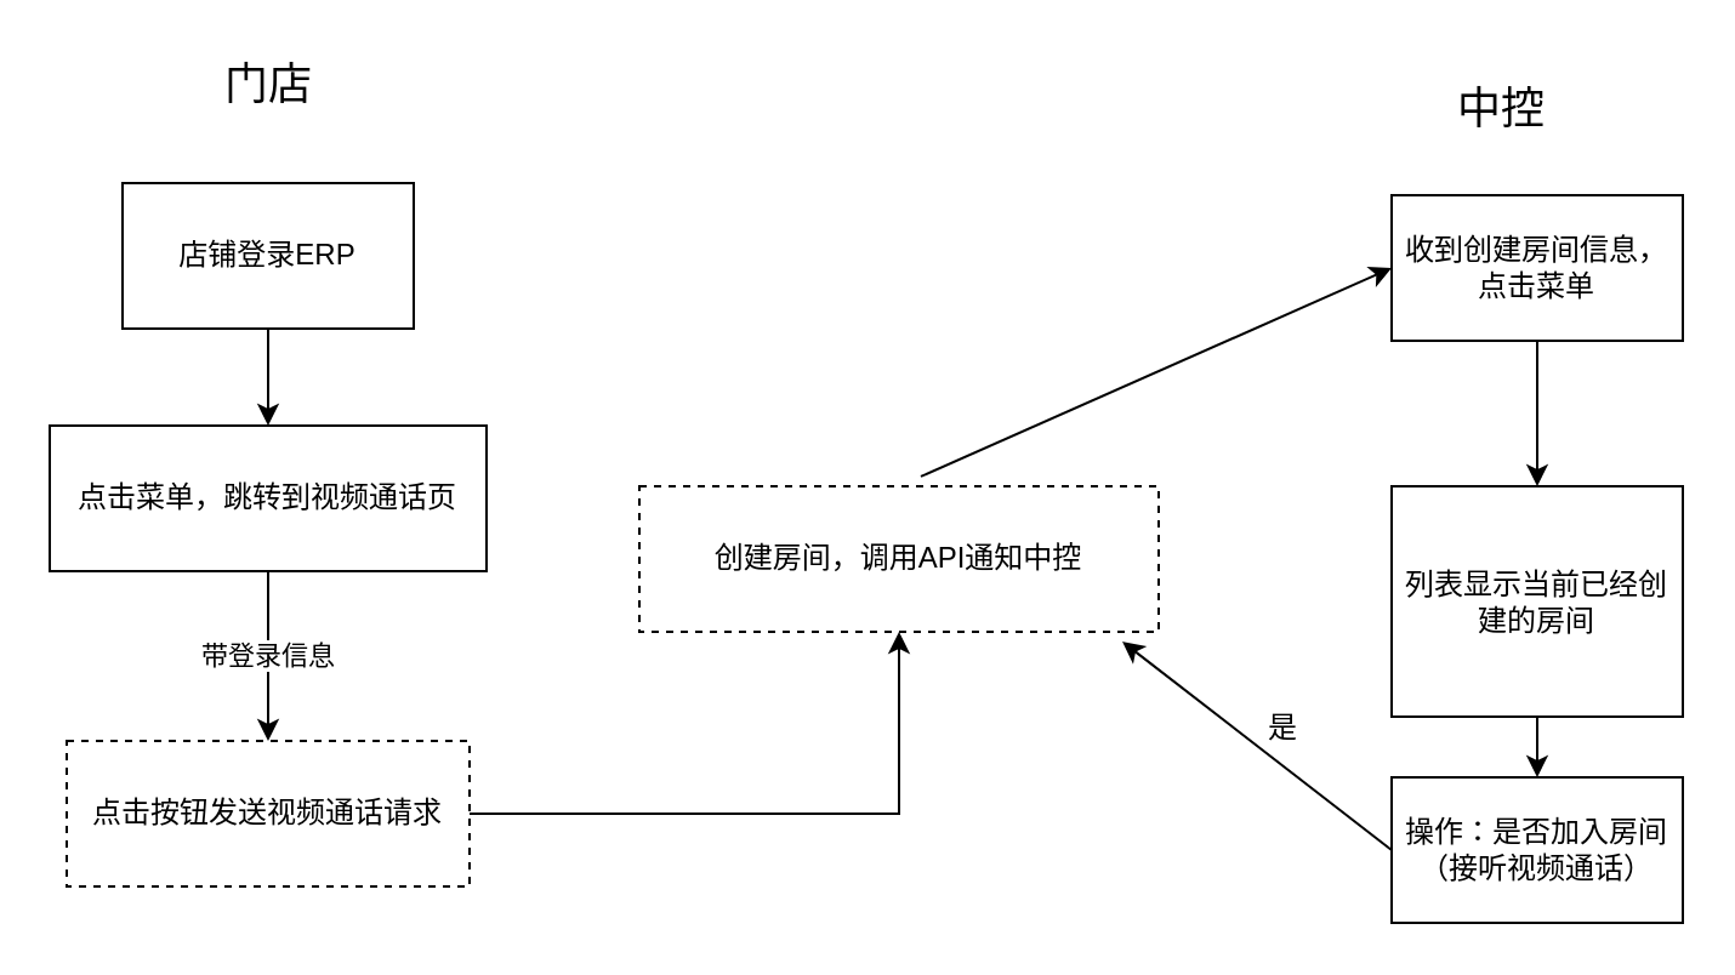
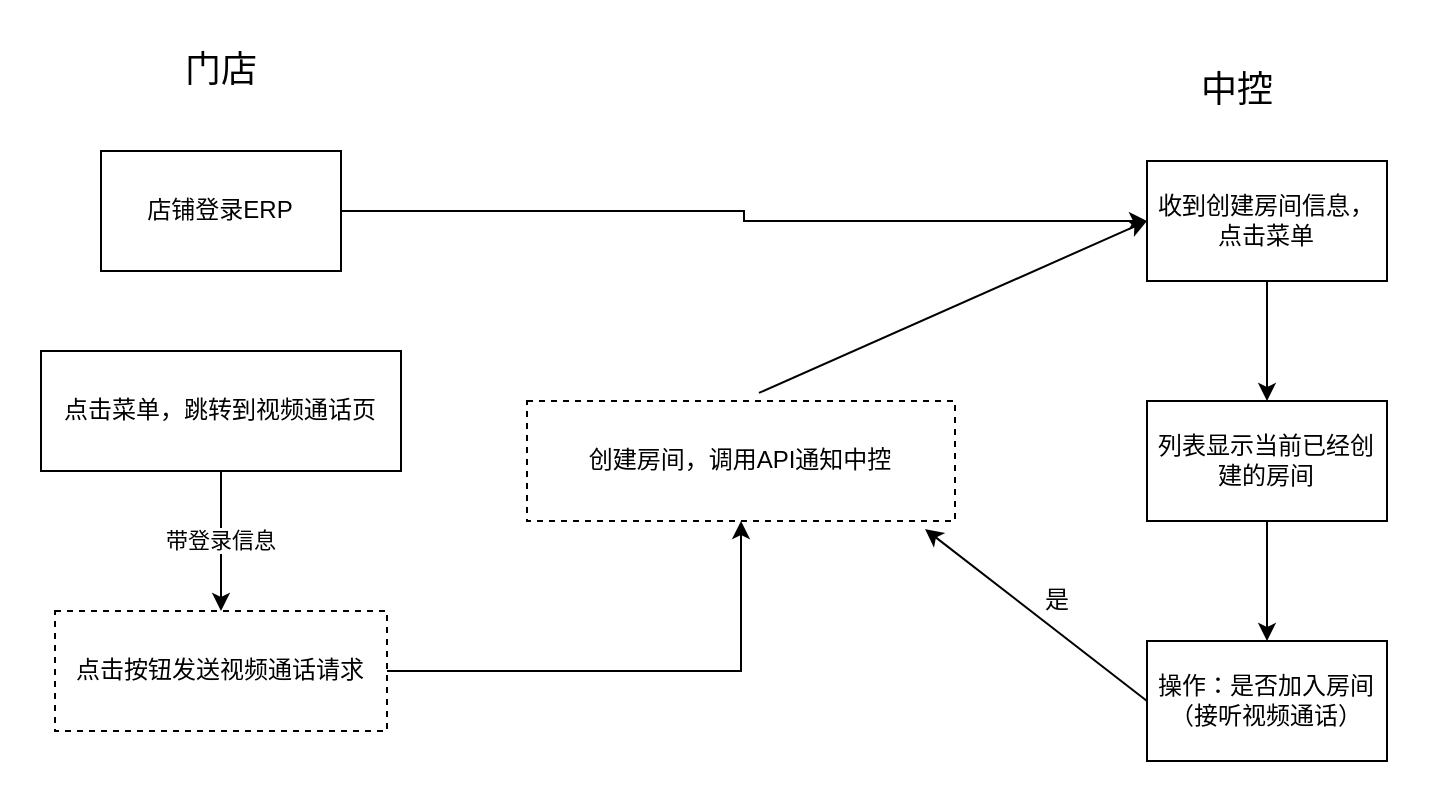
  <mxCell id="0" />
  <mxCell id="1" parent="0" />
- <mxCell id="2" style="edgeStyle=orthogonalEdgeStyle;rounded=0;orthogonalLoop=1;jettySize=auto;html=1;entryX=0.5;entryY=0;entryDx=0;entryDy=0;" edge="1" parent="1" source="3" target="5"><mxGeometry relative="1" as="geometry" /></mxCell>
+ <mxCell id="2" style="edgeStyle=orthogonalEdgeStyle;rounded=0;orthogonalLoop=1;jettySize=auto;html=1;" edge="1" parent="1" source="3" target="12"><mxGeometry relative="1" as="geometry" /></mxCell>
  <mxCell id="3" value="店铺登录ERP" style="rounded=0;whiteSpace=wrap;html=1;" vertex="1" parent="1"><mxGeometry x="50" y="75" width="120" height="60" as="geometry" /></mxCell>
  <mxCell id="4" value="带登录信息" style="edgeStyle=orthogonalEdgeStyle;rounded=0;orthogonalLoop=1;jettySize=auto;html=1;entryX=0.5;entryY=0;entryDx=0;entryDy=0;" edge="1" parent="1" source="5" target="7"><mxGeometry relative="1" as="geometry" /></mxCell>
  <mxCell id="5" value="点击菜单，跳转到视频通话页" style="rounded=0;whiteSpace=wrap;html=1;" vertex="1" parent="1"><mxGeometry x="20" y="175" width="180" height="60" as="geometry" /></mxCell>
  <mxCell id="6" style="edgeStyle=orthogonalEdgeStyle;rounded=0;orthogonalLoop=1;jettySize=auto;html=1;" edge="1" parent="1" source="7" target="8"><mxGeometry relative="1" as="geometry" /></mxCell>
  <mxCell id="7" value="点击按钮发送视频通话请求" style="rounded=0;whiteSpace=wrap;html=1;dashed=1;" vertex="1" parent="1"><mxGeometry x="27" y="305" width="166" height="60" as="geometry" /></mxCell>
  <mxCell id="8" value="创建房间，调用API通知中控" style="rounded=0;whiteSpace=wrap;html=1;dashed=1;" vertex="1" parent="1"><mxGeometry x="263" y="200" width="214" height="60" as="geometry" /></mxCell>
  <mxCell id="9" value="门店" style="text;html=1;align=center;verticalAlign=middle;resizable=0;points=[];autosize=1;fontSize=18;" vertex="1" parent="1"><mxGeometry x="85" y="20" width="50" height="30" as="geometry" /></mxCell>
  <mxCell id="10" value="中控" style="text;html=1;align=center;verticalAlign=middle;resizable=0;points=[];autosize=1;fontSize=18;" vertex="1" parent="1"><mxGeometry x="593" y="30" width="50" height="30" as="geometry" /></mxCell>
  <mxCell id="11" style="edgeStyle=orthogonalEdgeStyle;rounded=0;orthogonalLoop=1;jettySize=auto;html=1;entryX=0.5;entryY=0;entryDx=0;entryDy=0;fontSize=12;" edge="1" parent="1" source="12" target="15"><mxGeometry relative="1" as="geometry" /></mxCell>
  <mxCell id="12" value="收到创建房间信息，点击菜单" style="rounded=0;whiteSpace=wrap;html=1;fontSize=12;" vertex="1" parent="1"><mxGeometry x="573" y="80" width="120" height="60" as="geometry" /></mxCell>
  <mxCell id="13" value="" style="endArrow=classic;html=1;fontSize=12;exitX=0.542;exitY=-0.067;exitDx=0;exitDy=0;entryX=0;entryY=0.5;entryDx=0;entryDy=0;exitPerimeter=0;" edge="1" parent="1" source="8" target="12"><mxGeometry width="50" height="50" relative="1" as="geometry"><mxPoint x="323" y="320" as="sourcePoint" /><mxPoint x="373" y="270" as="targetPoint" /></mxGeometry></mxCell>
  <mxCell id="14" style="edgeStyle=orthogonalEdgeStyle;rounded=0;orthogonalLoop=1;jettySize=auto;html=1;entryX=0.5;entryY=0;entryDx=0;entryDy=0;fontSize=12;" edge="1" parent="1" source="15" target="16"><mxGeometry relative="1" as="geometry" /></mxCell>
- <mxCell id="15" value="列表显示当前已经创建的房间" style="whiteSpace=wrap;html=1;fontSize=12;" vertex="1" parent="1"><mxGeometry x="573" y="200" width="120" height="95" as="geometry" /></mxCell>
+ <mxCell id="15" value="列表显示当前已经创建的房间" style="whiteSpace=wrap;html=1;fontSize=12;" vertex="1" parent="1"><mxGeometry x="573" y="200" width="120" height="60" as="geometry" /></mxCell>
  <mxCell id="16" value="操作：是否加入房间（接听视频通话）" style="whiteSpace=wrap;html=1;fontSize=12;" vertex="1" parent="1"><mxGeometry x="573" y="320" width="120" height="60" as="geometry" /></mxCell>
  <mxCell id="17" value="" style="endArrow=classic;html=1;fontSize=12;exitX=0;exitY=0.5;exitDx=0;exitDy=0;entryX=0.93;entryY=1.067;entryDx=0;entryDy=0;entryPerimeter=0;" edge="1" parent="1" source="16" target="8"><mxGeometry width="50" height="50" relative="1" as="geometry"><mxPoint x="503" y="330" as="sourcePoint" /><mxPoint x="373" y="270" as="targetPoint" /></mxGeometry></mxCell>
  <mxCell id="18" value="是" style="text;html=1;align=center;verticalAlign=middle;resizable=0;points=[];autosize=1;fontSize=12;" vertex="1" parent="1"><mxGeometry x="513" y="290" width="30" height="20" as="geometry" /></mxCell>
